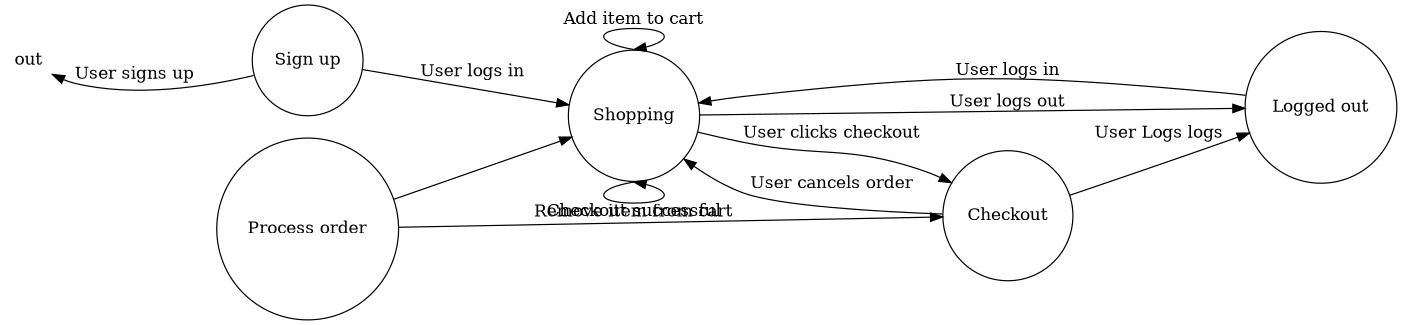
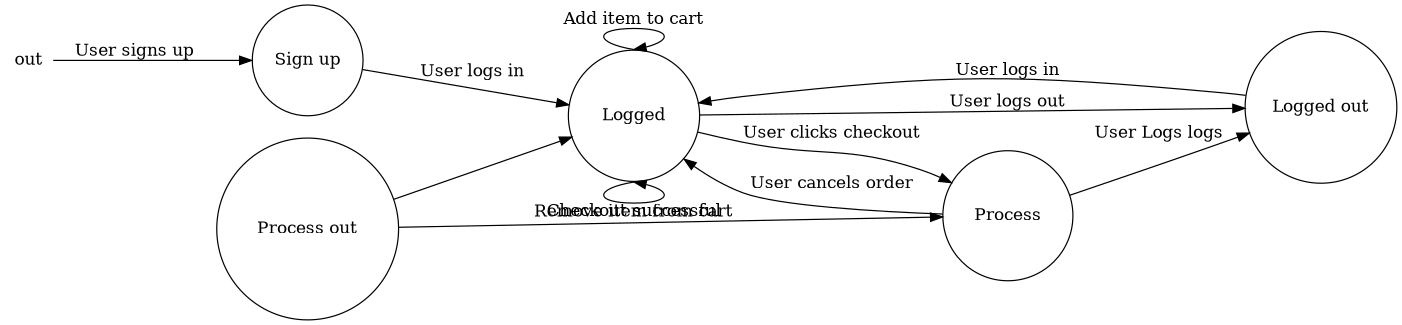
  digraph {
    rankdir=LR
    node [shape=circle]
    n1 [height=.0 label=out shape=none width=.0]
    "Sign up"
-   Shopping
+   Shopping [label=Logged]
    "Logged out"
-   Checkout
-   "Process order"
-   "Sign up" -> n1 [label="User signs up"]
+   Checkout [label=Process]
+   "Process order" [label="Process out"]
+   n1 -> "Sign up" [label="User signs up"]
    "Sign up" -> Shopping [label="User logs in"]
    Shopping -> Shopping [headport=n label="Add item to cart" tailport=n]
    Shopping -> Shopping [headport=s label="Remove item from cart" tailport=s]
    Shopping -> "Logged out" [label="User logs out"]
    Shopping -> Checkout [label="User clicks checkout"]
    "Logged out" -> Shopping [label="User logs in"]
    Checkout -> Shopping [label="User cancels order"]
    Checkout -> "Logged out" [label="User Logs logs"]
    "Process order" -> Shopping
    "Process order" -> Checkout [label="Checkout successful"]
  }
